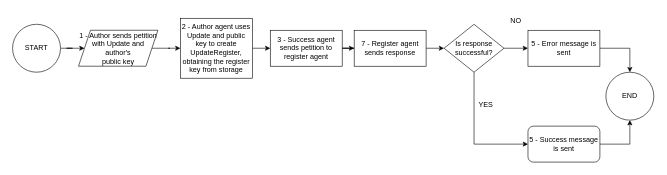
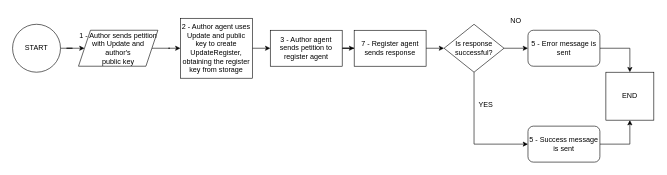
  <mxCell id="0" />
  <mxCell id="1" parent="0" />
  <mxCell id="2" style="edgeStyle=orthogonalEdgeStyle;rounded=0;orthogonalLoop=1;jettySize=auto;html=1;exitX=1;exitY=0.5;exitDx=0;exitDy=0;" edge="1" parent="1" source="3" target="5"><mxGeometry relative="1" as="geometry" /></mxCell>
  <mxCell id="3" value="START" style="ellipse;whiteSpace=wrap;html=1;aspect=fixed;" vertex="1" parent="1"><mxGeometry x="20" y="40" width="80" height="80" as="geometry" /></mxCell>
  <mxCell id="4" style="edgeStyle=orthogonalEdgeStyle;rounded=0;orthogonalLoop=1;jettySize=auto;html=1;exitX=1;exitY=0.5;exitDx=0;exitDy=0;entryX=0;entryY=0.5;entryDx=0;entryDy=0;" edge="1" parent="1" source="5" target="19"><mxGeometry relative="1" as="geometry" /></mxCell>
  <mxCell id="5" value="&lt;div&gt;1 - Author sends petition with Update and author's &lt;br&gt;&lt;/div&gt;&lt;div&gt;public key&lt;br&gt;&lt;/div&gt;" style="shape=parallelogram;perimeter=parallelogramPerimeter;whiteSpace=wrap;html=1;fixedSize=1;" vertex="1" parent="1"><mxGeometry x="130" y="50" width="132.5" height="60" as="geometry" /></mxCell>
  <mxCell id="6" style="edgeStyle=orthogonalEdgeStyle;rounded=0;orthogonalLoop=1;jettySize=auto;html=1;exitX=1;exitY=0.5;exitDx=0;exitDy=0;" edge="1" parent="1" source="7" target="9"><mxGeometry relative="1" as="geometry" /></mxCell>
- <mxCell id="7" value="3 - Success agent sends petition to register agent" style="rounded=0;whiteSpace=wrap;html=1;" vertex="1" parent="1"><mxGeometry x="450" y="50" width="120" height="60" as="geometry" /></mxCell>
+ <mxCell id="7" value="3 - Author agent sends petition to register agent" style="rounded=0;whiteSpace=wrap;html=1;" vertex="1" parent="1"><mxGeometry x="450" y="50" width="120" height="60" as="geometry" /></mxCell>
  <mxCell id="8" style="edgeStyle=orthogonalEdgeStyle;rounded=0;orthogonalLoop=1;jettySize=auto;html=1;exitX=1;exitY=0.5;exitDx=0;exitDy=0;entryX=0;entryY=0.5;entryDx=0;entryDy=0;" edge="1" parent="1" source="9" target="12"><mxGeometry relative="1" as="geometry" /></mxCell>
  <mxCell id="9" value="7 - Register agent sends response" style="rounded=0;whiteSpace=wrap;html=1;" vertex="1" parent="1"><mxGeometry x="590" y="50" width="120" height="60" as="geometry" /></mxCell>
  <mxCell id="10" style="edgeStyle=orthogonalEdgeStyle;rounded=0;orthogonalLoop=1;jettySize=auto;html=1;exitX=1;exitY=0.5;exitDx=0;exitDy=0;" edge="1" parent="1" source="12" target="14"><mxGeometry relative="1" as="geometry" /></mxCell>
  <mxCell id="11" style="edgeStyle=orthogonalEdgeStyle;rounded=0;orthogonalLoop=1;jettySize=auto;html=1;exitX=0.5;exitY=1;exitDx=0;exitDy=0;entryX=0;entryY=0.5;entryDx=0;entryDy=0;" edge="1" parent="1" source="12" target="16"><mxGeometry relative="1" as="geometry"><mxPoint x="790" y="210" as="targetPoint" /></mxGeometry></mxCell>
  <mxCell id="12" value="Is response successful?" style="rhombus;whiteSpace=wrap;html=1;" vertex="1" parent="1"><mxGeometry x="740" y="40" width="100" height="80" as="geometry" /></mxCell>
  <mxCell id="13" style="edgeStyle=orthogonalEdgeStyle;rounded=0;orthogonalLoop=1;jettySize=auto;html=1;exitX=1;exitY=0.5;exitDx=0;exitDy=0;entryX=0.5;entryY=0;entryDx=0;entryDy=0;" edge="1" parent="1" source="14" target="17"><mxGeometry relative="1" as="geometry"><mxPoint x="1110" y="120" as="targetPoint" /></mxGeometry></mxCell>
- <mxCell id="14" value="5 - Error message is sent" style="rounded=0;whiteSpace=wrap;html=1;" vertex="1" parent="1"><mxGeometry x="880" y="50" width="120" height="60" as="geometry" /></mxCell>
+ <mxCell id="14" value="5 - Error message is sent" style="whiteSpace=wrap;html=1;rounded=1;" vertex="1" parent="1"><mxGeometry x="880" y="50" width="120" height="60" as="geometry" /></mxCell>
  <mxCell id="15" style="edgeStyle=orthogonalEdgeStyle;rounded=0;orthogonalLoop=1;jettySize=auto;html=1;exitX=1;exitY=0.5;exitDx=0;exitDy=0;entryX=0.5;entryY=1;entryDx=0;entryDy=0;" edge="1" parent="1" source="16" target="17"><mxGeometry relative="1" as="geometry"><mxPoint x="1110" y="200" as="targetPoint" /></mxGeometry></mxCell>
  <mxCell id="16" value="5 - Success message is sent" style="whiteSpace=wrap;html=1;rounded=1;" vertex="1" parent="1"><mxGeometry x="880" y="210" width="120" height="60" as="geometry" /></mxCell>
- <mxCell id="17" value="END" style="ellipse;whiteSpace=wrap;html=1;aspect=fixed;" vertex="1" parent="1"><mxGeometry x="1010" y="120" width="80" height="80" as="geometry" /></mxCell>
+ <mxCell id="17" value="END" style="whiteSpace=wrap;html=1;aspect=fixed;rounded=0;" vertex="1" parent="1"><mxGeometry x="1010" y="120" width="80" height="80" as="geometry" /></mxCell>
  <mxCell id="18" style="edgeStyle=orthogonalEdgeStyle;rounded=0;orthogonalLoop=1;jettySize=auto;html=1;exitX=1;exitY=0.5;exitDx=0;exitDy=0;entryX=0;entryY=0.5;entryDx=0;entryDy=0;" edge="1" parent="1" source="19" target="7"><mxGeometry relative="1" as="geometry" /></mxCell>
  <mxCell id="19" value="2 - Author agent uses Update and public key to create UpdateRegister, obtaining the register key from storage" style="rounded=0;whiteSpace=wrap;html=1;" vertex="1" parent="1"><mxGeometry x="300" y="30" width="120" height="100" as="geometry" /></mxCell>
  <mxCell id="20" value="NO" style="text;html=1;strokeColor=none;fillColor=none;align=center;verticalAlign=middle;whiteSpace=wrap;rounded=0;" vertex="1" parent="1"><mxGeometry x="830" y="20" width="60" height="30" as="geometry" /></mxCell>
  <mxCell id="21" value="YES" style="text;html=1;strokeColor=none;fillColor=none;align=center;verticalAlign=middle;whiteSpace=wrap;rounded=0;" vertex="1" parent="1"><mxGeometry x="780" y="160" width="60" height="30" as="geometry" /></mxCell>
